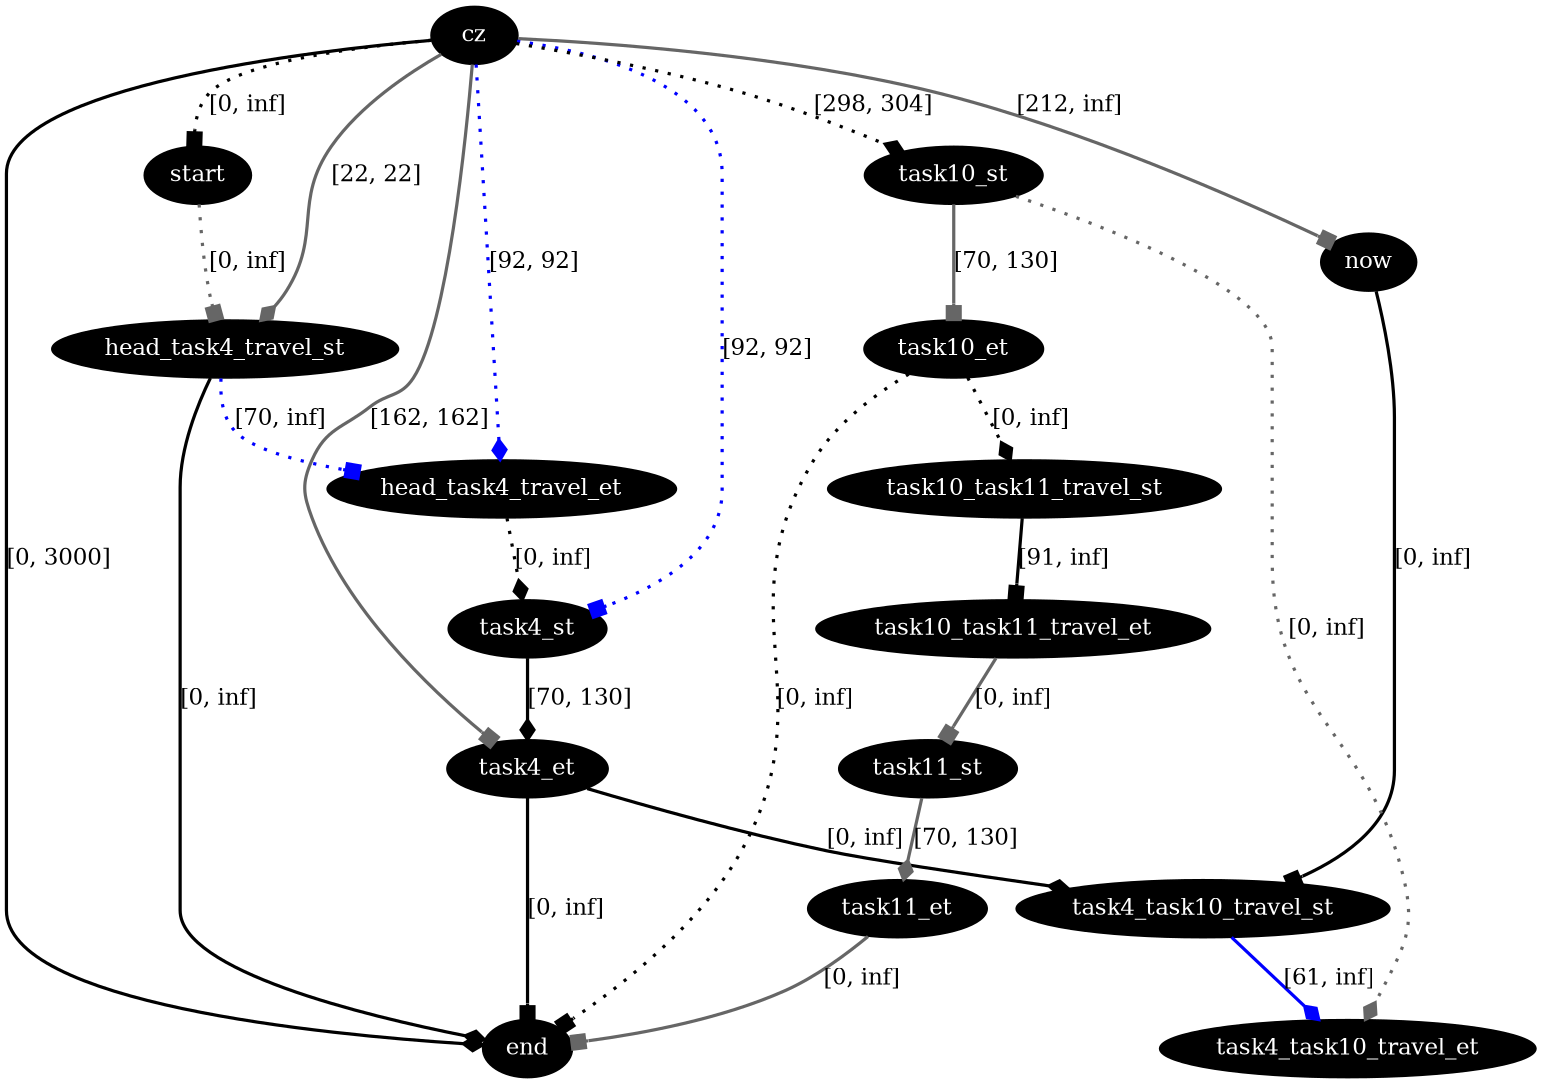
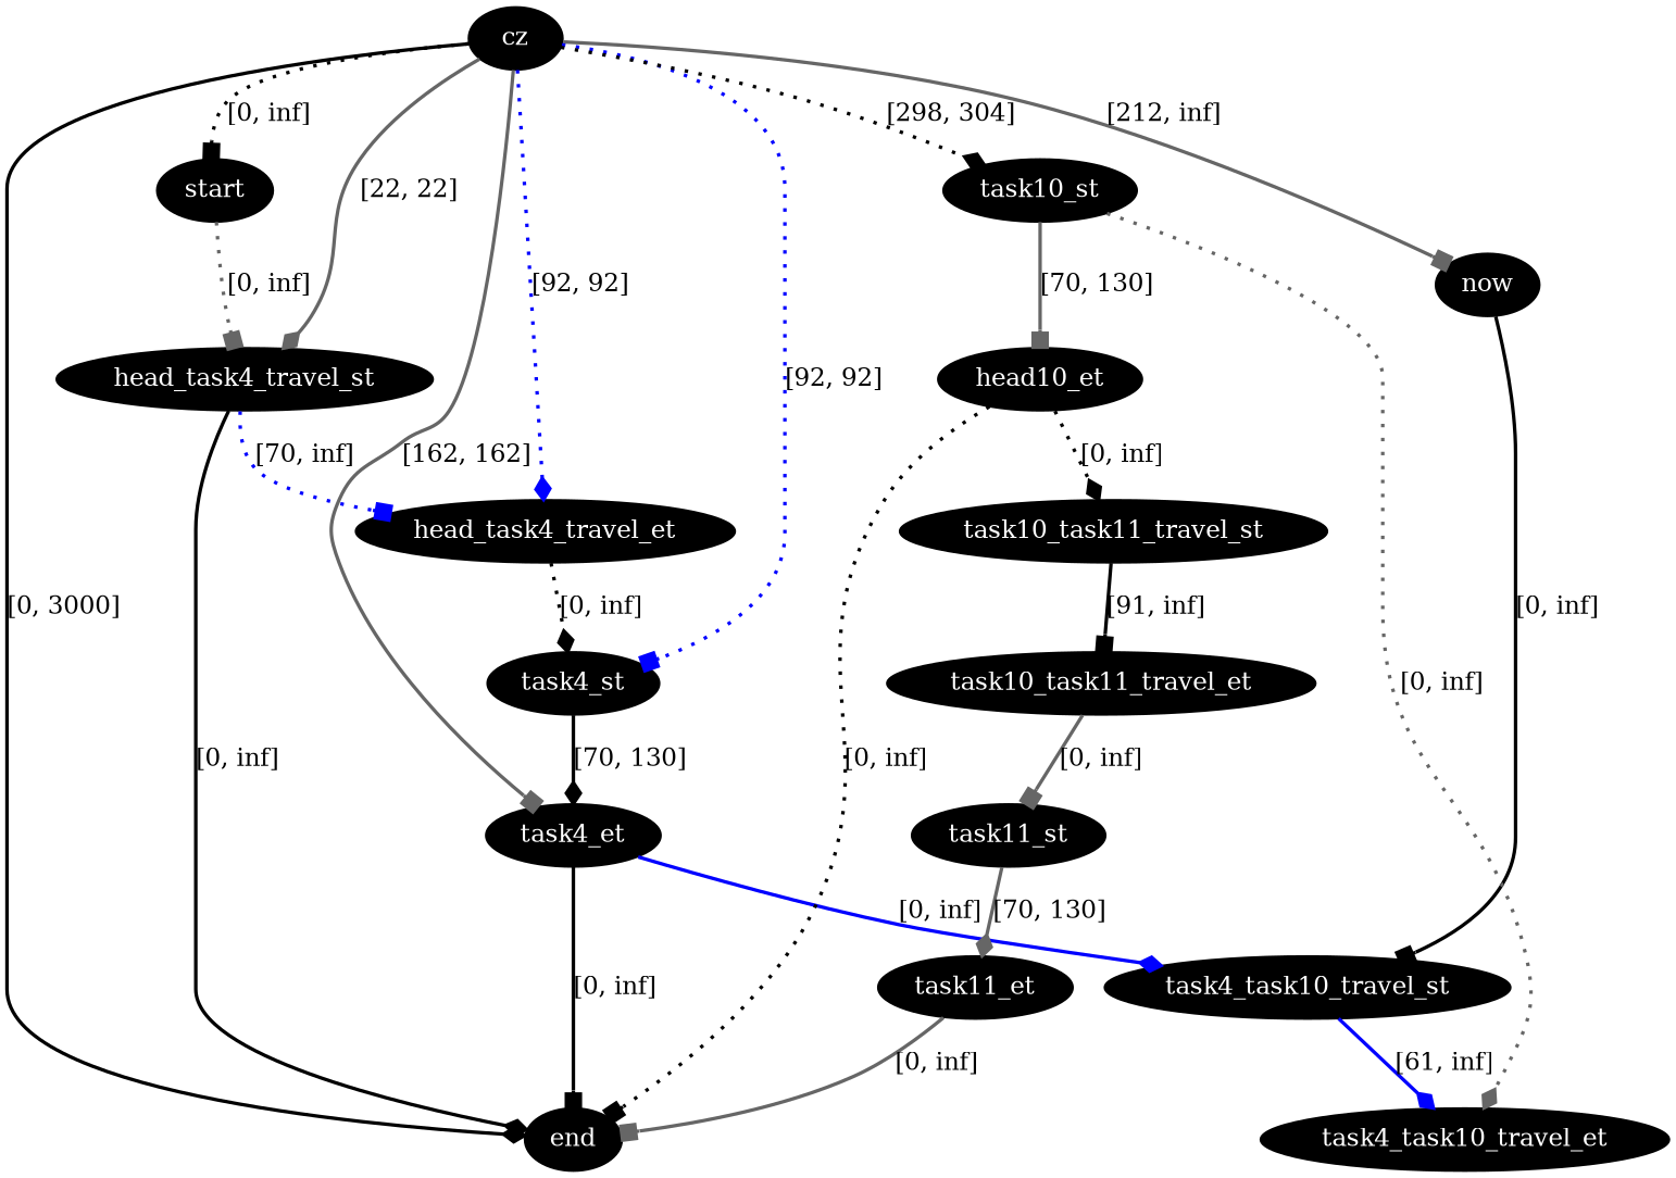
  digraph {
    node [fillcolor=black fontcolor=white style=filled]
    edge [arrowhead=box color=black penwidth=2 style=dotted]
    n1 [label=cz]
    n2 [label=start]
    n3 [label=now]
    n4 [label=end]
    n5 [label=head_task4_travel_st]
    n6 [label=head_task4_travel_et]
    n7 [label=task4_st]
    n8 [label=task4_et]
    n9 [label=task10_st]
    n10 [label=task4_task10_travel_st]
-   n11 [label=task10_et]
+   n11 [label=head10_et]
    n12 [label=task4_task10_travel_et]
    n13 [label=task10_task11_travel_st]
    n14 [label=task10_task11_travel_et]
    n15 [label=task11_st]
    n16 [label=task11_et]
    n1 -> n2 [label="[0, inf]"]
    n1 -> n3 [color=gray40 label="[212, inf]" style=bold]
    n1 -> n4 [arrowhead=diamond label="[0, 3000]" style=bold]
    n1 -> n5 [arrowhead=diamond color=gray40 label="[22, 22]" style=solid]
    n1 -> n6 [arrowhead=diamond color=blue label="[92, 92]"]
    n1 -> n7 [color=blue label="[92, 92]"]
    n1 -> n8 [color=gray40 label="[162, 162]" style=bold]
    n1 -> n9 [arrowhead=diamond label="[298, 304]"]
    n2 -> n5 [color=gray40 label="[0, inf]"]
    n3 -> n10 [label="[0, inf]" style=solid]
    n5 -> n4 [arrowhead=diamond label="[0, inf]" style=solid]
    n5 -> n6 [color=blue label="[70, inf]"]
    n6 -> n7 [arrowhead=diamond label="[0, inf]"]
    n7 -> n8 [arrowhead=diamond label="[70, 130]" style=bold]
    n8 -> n4 [label="[0, inf]" style=solid]
-   n8 -> n10 [arrowhead=diamond label="[0, inf]" style=solid]
+   n8 -> n10 [arrowhead=diamond color=blue label="[0, inf]" style=solid]
    n9 -> n11 [color=gray40 label="[70, 130]" style=solid]
    n9 -> n12 [arrowhead=diamond color=gray40 label="[0, inf]"]
    n10 -> n12 [arrowhead=diamond color=blue label="[61, inf]" style=solid]
    n11 -> n4 [label="[0, inf]"]
    n11 -> n13 [arrowhead=diamond label="[0, inf]"]
    n13 -> n14 [label="[91, inf]" style=bold]
    n14 -> n15 [color=gray40 label="[0, inf]" style=solid]
    n15 -> n16 [arrowhead=diamond color=gray40 label="[70, 130]" style=solid]
    n16 -> n4 [color=gray40 label="[0, inf]" style=bold]
  }
